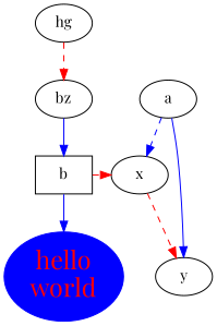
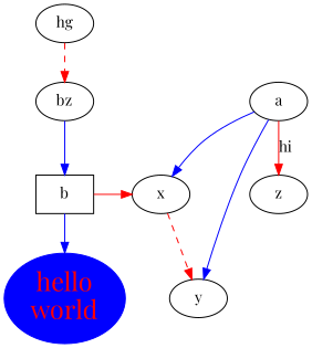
  digraph {
    fontname="Playfair Display"
    node [fontname="Playfair Display"]
    edge [color=red fontname="Playfair Display"]
    b [shape=box]
    x
    hg
    bz
    n5 [color=blue fontcolor=red fontsize=24 label="hello\nworld" style=filled]
    y
    a
+   z
    subgraph sub_1 {
      rank=same
      b
      x
    }
    subgraph sub_2 {
      hg
      bz
    }
-   b -> x [style=dashed]
+   b -> x [style=solid]
    b -> n5 [color=blue]
    x -> y [style=dashed]
    hg -> bz [style=dashed]
    bz -> b [color=blue]
-   a -> x [color=blue style=dashed]
+   a -> x [color=blue]
    a -> y [color=blue]
+   a -> z [label=hi weight=400]
  }
